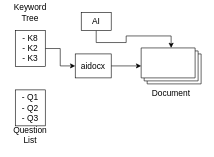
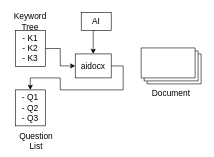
  <mxCell id="0" />
  <mxCell id="1" parent="0" />
- <mxCell id="2" style="edgeStyle=orthogonalEdgeStyle;rounded=0;orthogonalLoop=1;jettySize=auto;html=1;exitX=0.5;exitY=1;exitDx=0;exitDy=0;fontSize=14;" edge="1" parent="1" source="3" target="9"><mxGeometry relative="1" as="geometry" /></mxCell>
+ <mxCell id="2" style="edgeStyle=orthogonalEdgeStyle;rounded=0;orthogonalLoop=1;jettySize=auto;html=1;exitX=0.5;exitY=1;exitDx=0;exitDy=0;entryX=0.5;entryY=0;entryDx=0;entryDy=0;fontSize=14;" edge="1" parent="1" source="3" target="8"><mxGeometry relative="1" as="geometry" /></mxCell>
  <mxCell id="3" value="&lt;font style=&quot;font-size: 14px;&quot;&gt;AI&lt;/font&gt;" style="rounded=0;whiteSpace=wrap;html=1;" vertex="1" parent="1"><mxGeometry x="135" y="20" width="50" height="30" as="geometry" /></mxCell>
  <mxCell id="4" style="edgeStyle=orthogonalEdgeStyle;rounded=0;orthogonalLoop=1;jettySize=auto;html=1;exitX=1;exitY=0.5;exitDx=0;exitDy=0;entryX=0;entryY=0.5;entryDx=0;entryDy=0;fontSize=14;" edge="1" parent="1" source="5" target="8"><mxGeometry relative="1" as="geometry" /></mxCell>
- <mxCell id="5" value="- K8&lt;br&gt;- K2&lt;br&gt;- K3" style="rounded=0;whiteSpace=wrap;html=1;fontSize=14;" vertex="1" parent="1"><mxGeometry x="25" y="50" width="50" height="60" as="geometry" /></mxCell>
+ <mxCell id="5" value="- K1&lt;br&gt;- K2&lt;br&gt;- K3" style="rounded=0;whiteSpace=wrap;html=1;fontSize=14;" vertex="1" parent="1"><mxGeometry x="25" y="50" width="50" height="60" as="geometry" /></mxCell>
  <mxCell id="6" value="- Q1&lt;br&gt;- Q2&lt;br&gt;- Q3" style="rounded=0;whiteSpace=wrap;html=1;fontSize=14;" vertex="1" parent="1"><mxGeometry x="25" y="149" width="50" height="60" as="geometry" /></mxCell>
- <mxCell id="7" style="edgeStyle=orthogonalEdgeStyle;rounded=0;orthogonalLoop=1;jettySize=auto;html=1;exitX=1;exitY=0.5;exitDx=0;exitDy=0;fontSize=14;" edge="1" parent="1" source="8" target="9"><mxGeometry relative="1" as="geometry" /></mxCell>
+ <mxCell id="7" style="edgeStyle=orthogonalEdgeStyle;rounded=0;orthogonalLoop=1;jettySize=auto;html=1;exitX=1;exitY=0.5;exitDx=0;exitDy=0;fontSize=14;" edge="1" parent="1" source="8" target="6"><mxGeometry relative="1" as="geometry" /></mxCell>
  <mxCell id="8" value="aidocx" style="rounded=0;whiteSpace=wrap;html=1;fontSize=14;" vertex="1" parent="1"><mxGeometry x="125" y="89" width="60" height="40" as="geometry" /></mxCell>
  <mxCell id="9" value="Document" style="verticalLabelPosition=bottom;verticalAlign=top;html=1;shape=mxgraph.basic.layered_rect;dx=10;outlineConnect=0;whiteSpace=wrap;fontSize=14;" vertex="1" parent="1"><mxGeometry x="235" y="79" width="100" height="60" as="geometry" /></mxCell>
- <mxCell id="10" value="Keyword&lt;br&gt;Tree" style="text;html=1;strokeColor=none;fillColor=none;align=center;verticalAlign=middle;whiteSpace=wrap;rounded=0;fontSize=14;" vertex="1" parent="1"><mxGeometry x="20" y="5" width="60" height="30" as="geometry" /></mxCell>
- <mxCell id="11" value="Question&lt;br&gt;List" style="text;html=1;strokeColor=none;fillColor=none;align=center;verticalAlign=middle;whiteSpace=wrap;rounded=0;fontSize=14;" vertex="1" parent="1"><mxGeometry x="20" y="209" width="60" height="30" as="geometry" /></mxCell>
+ <mxCell id="10" value="Keyword&lt;br&gt;Tree" style="text;html=1;strokeColor=none;fillColor=none;align=center;verticalAlign=middle;whiteSpace=wrap;rounded=0;fontSize=14;" vertex="1" parent="1"><mxGeometry x="20" y="20" width="60" height="30" as="geometry" /></mxCell>
+ <mxCell id="11" value="Question&lt;br&gt;List" style="text;html=1;strokeColor=none;fillColor=none;align=center;verticalAlign=middle;whiteSpace=wrap;rounded=0;fontSize=14;" vertex="1" parent="1"><mxGeometry x="30" y="219" width="60" height="30" as="geometry" /></mxCell>
